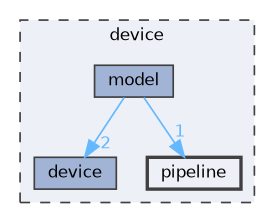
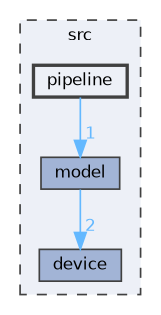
  digraph {
    compound=true
    node [color=grey25 fillcolor="#a2b4d6" fontname=Helvetica fontsize=10 shape=box style=filled]
    edge [color=steelblue1 fontcolor=steelblue1 fontname=Helvetica fontsize=10 labeldistance=1.5 labelfontname=Helvetica labelfontsize=10]
    n1 [height=0.2 label=device width=0.4]
    n2 [height=0.2 label=model width=0.4]
    n3 [fillcolor="#edf0f7" height=0.2 label=pipeline style="filled,bold" width=0.4]
    subgraph cluster_1 {
      bgcolor="#edf0f7"
      fontname=Helvetica
      fontsize=10
-     label=device
+     label=src
      pencolor=grey25
      style="filled,dashed"
      n1
      n2
      n3
    }
    n2 -> n1 [headlabel=2]
-   n2 -> n3 [headlabel=1]
+   n3 -> n2 [headlabel=1]
  }
